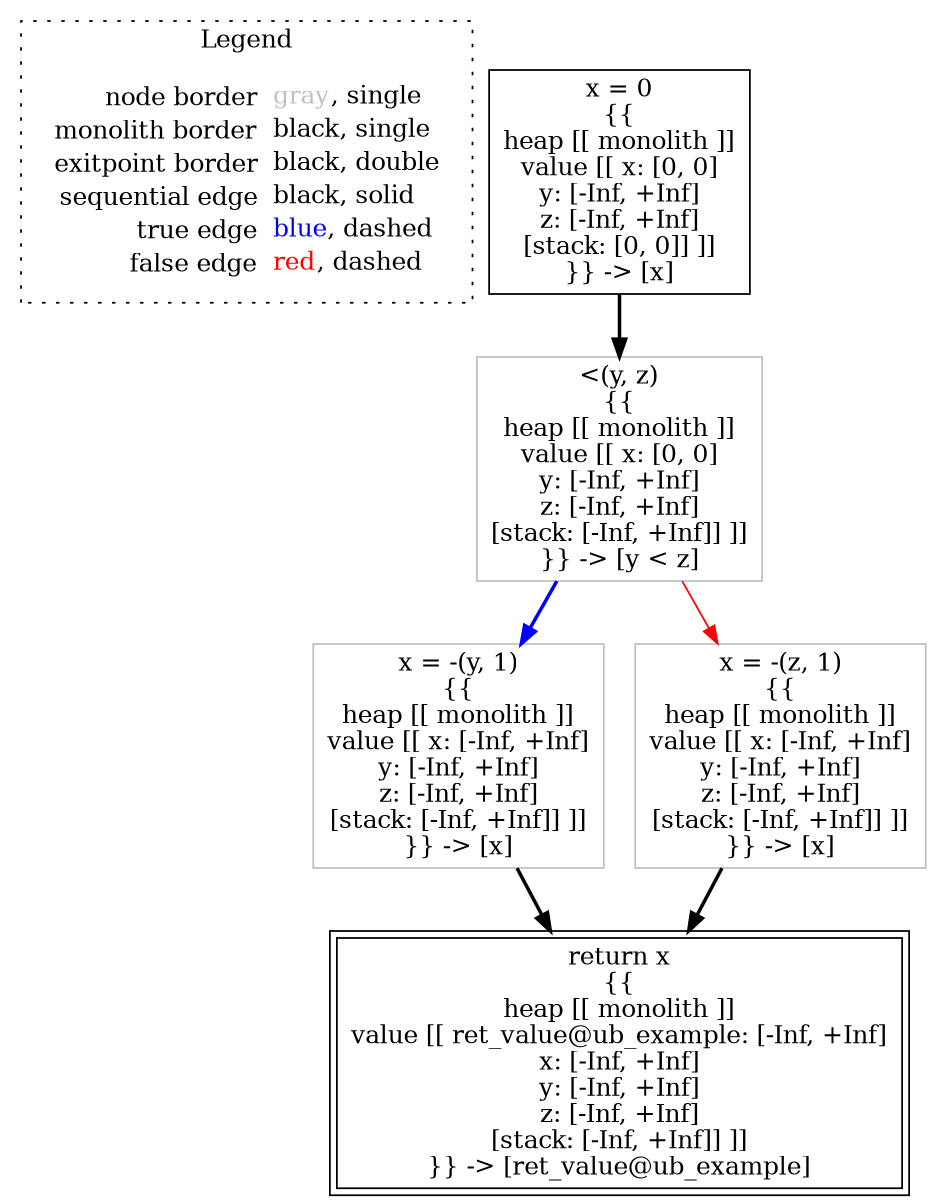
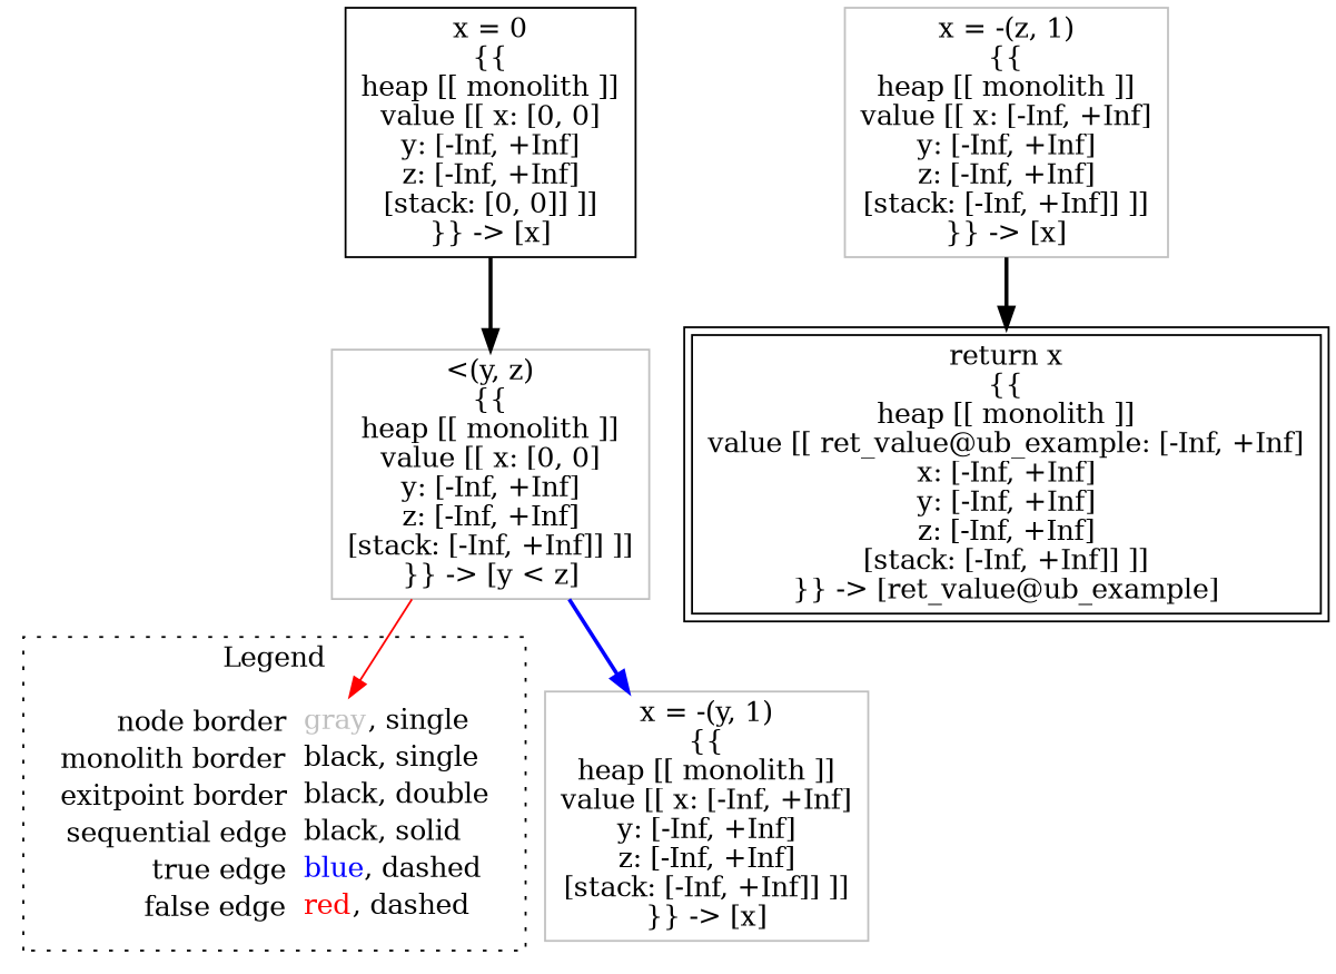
  digraph {
    node [shape=rect color=gray]
    edge [color=black style=bold]
    n1 [label=<<table border="0" cellpadding="2" cellspacing="0" cellborder="0"><tr><td align="right">node border&nbsp;</td><td align="left"><font color="gray">gray</font>, single</td></tr><tr><td align="right">monolith border&nbsp;</td><td align="left"><font color="black">black</font>, single</td></tr><tr><td align="right">exitpoint border&nbsp;</td><td align="left"><font color="black">black</font>, double</td></tr><tr><td align="right">sequential edge&nbsp;</td><td align="left"><font color="black">black</font>, solid</td></tr><tr><td align="right">true edge&nbsp;</td><td align="left"><font color="blue">blue</font>, dashed</td></tr><tr><td align="right">false edge&nbsp;</td><td align="left"><font color="red">red</font>, dashed</td></tr></table>> shape=plaintext color=""]
    n2 [color=black label=<x = 0<BR/>{{<BR/>heap [[ monolith ]]<BR/>value [[ x: [0, 0]<BR/>y: [-Inf, +Inf]<BR/>z: [-Inf, +Inf]<BR/>[stack: [0, 0]] ]]<BR/>}} -&gt; [x]>]
    n3 [label=<&lt;(y, z)<BR/>{{<BR/>heap [[ monolith ]]<BR/>value [[ x: [0, 0]<BR/>y: [-Inf, +Inf]<BR/>z: [-Inf, +Inf]<BR/>[stack: [-Inf, +Inf]] ]]<BR/>}} -&gt; [y &lt; z]>]
    n4 [label=<x = -(y, 1)<BR/>{{<BR/>heap [[ monolith ]]<BR/>value [[ x: [-Inf, +Inf]<BR/>y: [-Inf, +Inf]<BR/>z: [-Inf, +Inf]<BR/>[stack: [-Inf, +Inf]] ]]<BR/>}} -&gt; [x]>]
    n5 [label=<x = -(z, 1)<BR/>{{<BR/>heap [[ monolith ]]<BR/>value [[ x: [-Inf, +Inf]<BR/>y: [-Inf, +Inf]<BR/>z: [-Inf, +Inf]<BR/>[stack: [-Inf, +Inf]] ]]<BR/>}} -&gt; [x]>]
    n6 [color=black label=<return x<BR/>{{<BR/>heap [[ monolith ]]<BR/>value [[ ret_value@ub_example: [-Inf, +Inf]<BR/>x: [-Inf, +Inf]<BR/>y: [-Inf, +Inf]<BR/>z: [-Inf, +Inf]<BR/>[stack: [-Inf, +Inf]] ]]<BR/>}} -&gt; [ret_value@ub_example]> peripheries=2]
    subgraph cluster_1 {
      label=Legend
      style=dotted
      n1
    }
    n2 -> n3
    n3 -> n4 [color=blue]
-   n3 -> n5 [color=red style=solid]
-   n4 -> n6
+   n3 -> n1 [color=red style=solid]
    n5 -> n6
  }
